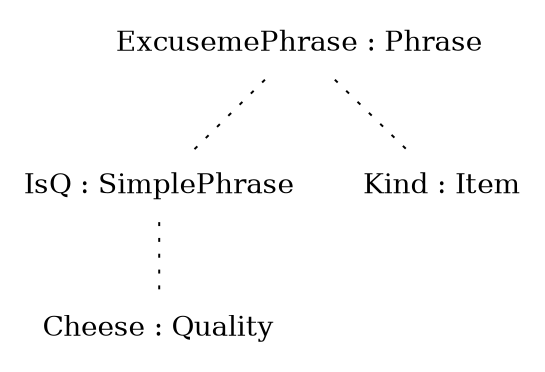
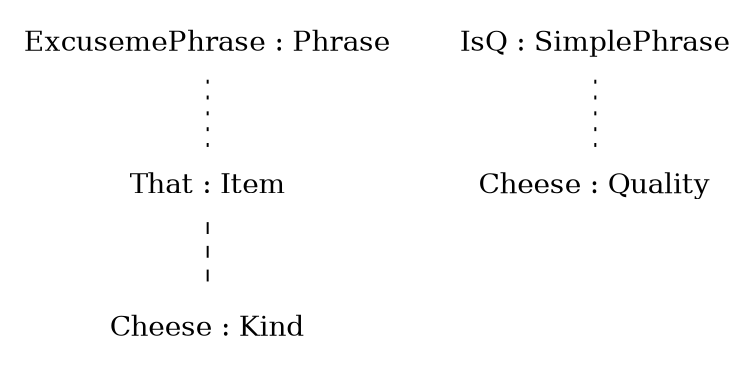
  graph {
    node [shape=plaintext style=solid]
    edge [style=dotted]
    n1 [label="ExcusemePhrase : Phrase"]
    n2 [label="IsQ : SimplePhrase"]
-   n3 [label="Kind : Item"]
+   n3 [label="That : Item"]
    n4 [label="Cheese : Quality"]
-   n1 -- n2
+   n5 [label="Cheese : Kind"]
    n1 -- n3
    n2 -- n4
+   n3 -- n5 [style=dashed]
  }
